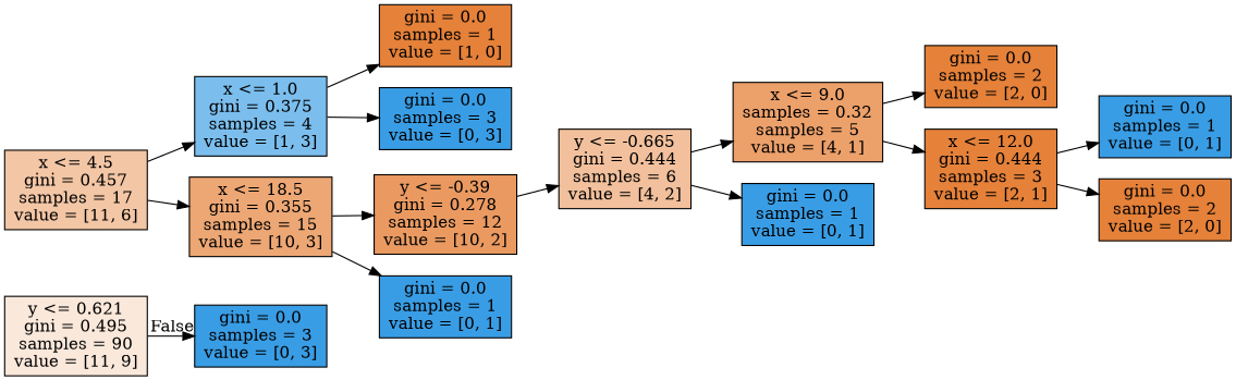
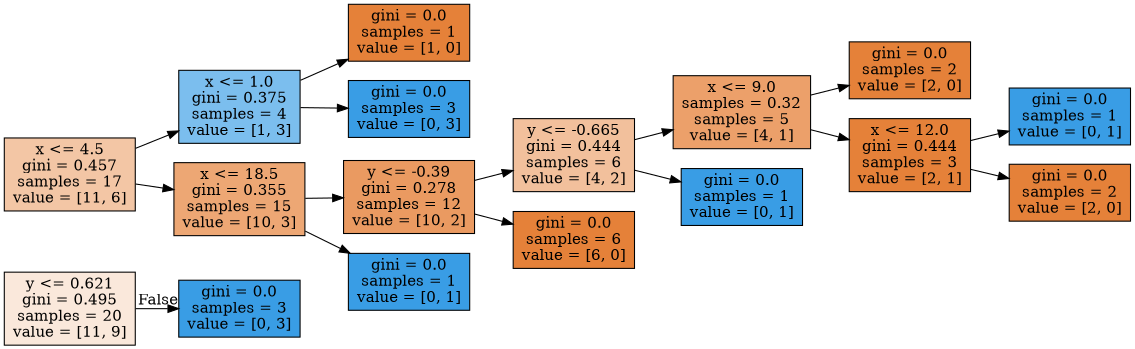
  digraph {
    rankdir=LR
    node [color=black fillcolor="#399de5" shape=box style=filled]
-   n1 [fillcolor="#fae8db" label="y <= 0.621\ngini = 0.495\nsamples = 90\nvalue = [11, 9]"]
+   n1 [fillcolor="#fae8db" label="y <= 0.621\ngini = 0.495\nsamples = 20\nvalue = [11, 9]"]
    n2 [label="gini = 0.0\nsamples = 3\nvalue = [0, 3]"]
    n3 [fillcolor="#f3c6a5" label="x <= 4.5\ngini = 0.457\nsamples = 17\nvalue = [11, 6]"]
    n4 [fillcolor="#7bbeee" label="x <= 1.0\ngini = 0.375\nsamples = 4\nvalue = [1, 3]"]
    n5 [fillcolor="#eda774" label="x <= 18.5\ngini = 0.355\nsamples = 15\nvalue = [10, 3]"]
    n6 [fillcolor="#e58139" label="gini = 0.0\nsamples = 1\nvalue = [1, 0]"]
    n7 [label="gini = 0.0\nsamples = 3\nvalue = [0, 3]"]
    n8 [fillcolor="#ea9a61" label="y <= -0.39\ngini = 0.278\nsamples = 12\nvalue = [10, 2]"]
    n9 [label="gini = 0.0\nsamples = 1\nvalue = [0, 1]"]
    n10 [fillcolor="#f2c09c" label="y <= -0.665\ngini = 0.444\nsamples = 6\nvalue = [4, 2]"]
+   n11 [fillcolor="#e58139" label="gini = 0.0\nsamples = 6\nvalue = [6, 0]"]
    n12 [fillcolor="#eca06a" label="x <= 9.0\nsamples = 0.32\nsamples = 5\nvalue = [4, 1]"]
    n13 [label="gini = 0.0\nsamples = 1\nvalue = [0, 1]"]
    n14 [fillcolor="#e58139" label="gini = 0.0\nsamples = 2\nvalue = [2, 0]"]
    n15 [fillcolor="#e58139" label="x <= 12.0\ngini = 0.444\nsamples = 3\nvalue = [2, 1]"]
    n16 [label="gini = 0.0\nsamples = 1\nvalue = [0, 1]"]
    n17 [fillcolor="#e58139" label="gini = 0.0\nsamples = 2\nvalue = [2, 0]"]
    n1 -> n2 [headlabel=False labelangle=-45 labeldistance=2.5]
    n3 -> n4
    n3 -> n5
    n4 -> n6
    n4 -> n7
    n5 -> n8
    n5 -> n9
    n8 -> n10
+   n8 -> n11
    n10 -> n12
    n10 -> n13
    n12 -> n14
    n12 -> n15
    n15 -> n16
    n15 -> n17
  }
